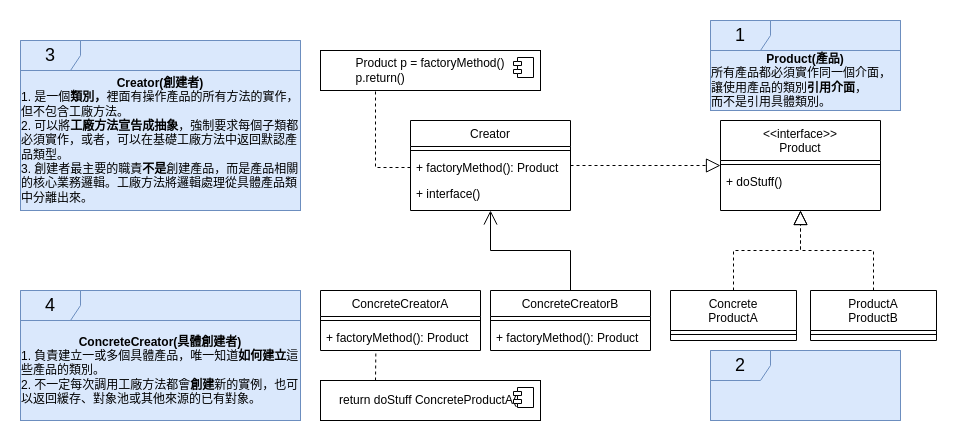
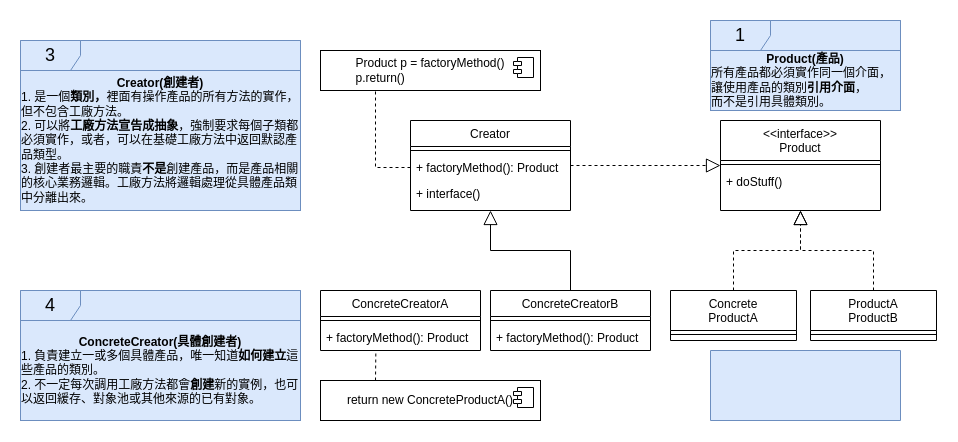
  <mxCell id="0" />
  <mxCell id="1" parent="0" />
  <mxCell id="2" value="Creator" style="swimlane;fontStyle=0;align=center;verticalAlign=top;childLayout=stackLayout;horizontal=1;startSize=26;horizontalStack=0;resizeParent=1;resizeLast=0;collapsible=1;marginBottom=0;rounded=0;shadow=0;strokeWidth=1;" parent="1" vertex="1"><mxGeometry x="410" y="120" width="160" height="90" as="geometry"><mxRectangle x="130" y="380" width="160" height="26" as="alternateBounds" /></mxGeometry></mxCell>
  <mxCell id="3" value="" style="line;html=1;strokeWidth=1;align=left;verticalAlign=middle;spacingTop=-1;spacingLeft=3;spacingRight=3;rotatable=0;labelPosition=right;points=[];portConstraint=eastwest;" parent="2" vertex="1"><mxGeometry y="26" width="160" height="8" as="geometry" /></mxCell>
  <mxCell id="4" value="+ factoryMethod(): Product" style="text;align=left;verticalAlign=top;spacingLeft=4;spacingRight=4;overflow=hidden;rotatable=0;points=[[0,0.5],[1,0.5]];portConstraint=eastwest;fontStyle=0" parent="2" vertex="1"><mxGeometry y="34" width="160" height="26" as="geometry" /></mxCell>
  <mxCell id="5" value="+ interface()" style="text;align=left;verticalAlign=top;spacingLeft=4;spacingRight=4;overflow=hidden;rotatable=0;points=[[0,0.5],[1,0.5]];portConstraint=eastwest;" parent="2" vertex="1"><mxGeometry y="60" width="160" height="26" as="geometry" /></mxCell>
  <mxCell id="6" value="&lt;&lt;interface&gt;&gt;&#10;Product" style="swimlane;fontStyle=0;align=center;verticalAlign=top;childLayout=stackLayout;horizontal=1;startSize=40;horizontalStack=0;resizeParent=1;resizeLast=0;collapsible=1;marginBottom=0;rounded=0;shadow=0;strokeWidth=1;" parent="1" vertex="1"><mxGeometry x="720" y="120" width="160" height="90" as="geometry"><mxRectangle x="130" y="380" width="160" height="26" as="alternateBounds" /></mxGeometry></mxCell>
  <mxCell id="7" value="" style="line;html=1;strokeWidth=1;align=left;verticalAlign=middle;spacingTop=-1;spacingLeft=3;spacingRight=3;rotatable=0;labelPosition=right;points=[];portConstraint=eastwest;" parent="6" vertex="1"><mxGeometry y="40" width="160" height="8" as="geometry" /></mxCell>
  <mxCell id="8" value="+ doStuff()" style="text;align=left;verticalAlign=top;spacingLeft=4;spacingRight=4;overflow=hidden;rotatable=0;points=[[0,0.5],[1,0.5]];portConstraint=eastwest;" parent="6" vertex="1"><mxGeometry y="48" width="160" height="26" as="geometry" /></mxCell>
  <mxCell id="9" value="Concrete&#10;ProductA" style="swimlane;fontStyle=0;align=center;verticalAlign=top;childLayout=stackLayout;horizontal=1;startSize=40;horizontalStack=0;resizeParent=1;resizeLast=0;collapsible=1;marginBottom=0;rounded=0;shadow=0;strokeWidth=1;" parent="1" vertex="1"><mxGeometry x="670" y="290" width="126" height="50" as="geometry"><mxRectangle x="130" y="380" width="160" height="26" as="alternateBounds" /></mxGeometry></mxCell>
  <mxCell id="10" value="" style="line;html=1;strokeWidth=1;align=left;verticalAlign=middle;spacingTop=-1;spacingLeft=3;spacingRight=3;rotatable=0;labelPosition=right;points=[];portConstraint=eastwest;" parent="9" vertex="1"><mxGeometry y="40" width="126" height="8" as="geometry" /></mxCell>
  <mxCell id="11" value="ProductA&#10;ProductB" style="swimlane;fontStyle=0;align=center;verticalAlign=top;childLayout=stackLayout;horizontal=1;startSize=40;horizontalStack=0;resizeParent=1;resizeLast=0;collapsible=1;marginBottom=0;rounded=0;shadow=0;strokeWidth=1;" parent="1" vertex="1"><mxGeometry x="810" y="290" width="126" height="50" as="geometry"><mxRectangle x="130" y="380" width="160" height="26" as="alternateBounds" /></mxGeometry></mxCell>
  <mxCell id="12" value="" style="line;html=1;strokeWidth=1;align=left;verticalAlign=middle;spacingTop=-1;spacingLeft=3;spacingRight=3;rotatable=0;labelPosition=right;points=[];portConstraint=eastwest;" parent="11" vertex="1"><mxGeometry y="40" width="126" height="8" as="geometry" /></mxCell>
  <mxCell id="13" value="ConcreteCreatorA" style="swimlane;fontStyle=0;align=center;verticalAlign=top;childLayout=stackLayout;horizontal=1;startSize=26;horizontalStack=0;resizeParent=1;resizeLast=0;collapsible=1;marginBottom=0;rounded=0;shadow=0;strokeWidth=1;" parent="1" vertex="1"><mxGeometry x="320" y="290" width="160" height="60" as="geometry"><mxRectangle x="130" y="380" width="160" height="26" as="alternateBounds" /></mxGeometry></mxCell>
  <mxCell id="14" value="" style="line;html=1;strokeWidth=1;align=left;verticalAlign=middle;spacingTop=-1;spacingLeft=3;spacingRight=3;rotatable=0;labelPosition=right;points=[];portConstraint=eastwest;" parent="13" vertex="1"><mxGeometry y="26" width="160" height="8" as="geometry" /></mxCell>
  <mxCell id="15" value="+ factoryMethod(): Product" style="text;align=left;verticalAlign=top;spacingLeft=4;spacingRight=4;overflow=hidden;rotatable=0;points=[[0,0.5],[1,0.5]];portConstraint=eastwest;fontStyle=0" parent="13" vertex="1"><mxGeometry y="34" width="160" height="26" as="geometry" /></mxCell>
  <mxCell id="16" value="ConcreteCreatorB" style="swimlane;fontStyle=0;align=center;verticalAlign=top;childLayout=stackLayout;horizontal=1;startSize=26;horizontalStack=0;resizeParent=1;resizeLast=0;collapsible=1;marginBottom=0;rounded=0;shadow=0;strokeWidth=1;" parent="1" vertex="1"><mxGeometry x="490" y="290" width="160" height="60" as="geometry"><mxRectangle x="130" y="380" width="160" height="26" as="alternateBounds" /></mxGeometry></mxCell>
  <mxCell id="17" value="" style="line;html=1;strokeWidth=1;align=left;verticalAlign=middle;spacingTop=-1;spacingLeft=3;spacingRight=3;rotatable=0;labelPosition=right;points=[];portConstraint=eastwest;" parent="16" vertex="1"><mxGeometry y="26" width="160" height="8" as="geometry" /></mxCell>
  <mxCell id="18" value="+ factoryMethod(): Product" style="text;align=left;verticalAlign=top;spacingLeft=4;spacingRight=4;overflow=hidden;rotatable=0;points=[[0,0.5],[1,0.5]];portConstraint=eastwest;fontStyle=0" parent="16" vertex="1"><mxGeometry y="34" width="160" height="26" as="geometry" /></mxCell>
- <mxCell id="19" value="" style="endArrow=open;endFill=0;endSize=12;html=1;rounded=0;edgeStyle=orthogonalEdgeStyle;" parent="1" source="16" target="2" edge="1"><mxGeometry width="160" relative="1" as="geometry"><mxPoint x="410" y="300" as="sourcePoint" /><mxPoint x="500" y="220" as="targetPoint" /></mxGeometry></mxCell>
+ <mxCell id="19" value="" style="endArrow=block;endFill=0;endSize=12;html=1;rounded=0;edgeStyle=orthogonalEdgeStyle;" parent="1" source="16" target="2" edge="1"><mxGeometry width="160" relative="1" as="geometry"><mxPoint x="410" y="300" as="sourcePoint" /><mxPoint x="500" y="220" as="targetPoint" /></mxGeometry></mxCell>
  <mxCell id="20" value="" style="endArrow=block;dashed=1;endFill=0;endSize=12;html=1;rounded=0;edgeStyle=orthogonalEdgeStyle;" parent="1" source="9" target="6" edge="1"><mxGeometry width="160" relative="1" as="geometry"><mxPoint x="674" y="250" as="sourcePoint" /><mxPoint x="830" y="210" as="targetPoint" /></mxGeometry></mxCell>
  <mxCell id="21" value="" style="endArrow=block;dashed=1;endFill=0;endSize=12;html=1;rounded=0;edgeStyle=orthogonalEdgeStyle;" parent="1" source="11" target="6" edge="1"><mxGeometry width="160" relative="1" as="geometry"><mxPoint x="743" y="300" as="sourcePoint" /><mxPoint x="810" y="220" as="targetPoint" /></mxGeometry></mxCell>
  <mxCell id="22" value="" style="endArrow=block;dashed=1;endFill=0;endSize=12;html=1;rounded=0;" parent="1" source="2" target="6" edge="1"><mxGeometry width="160" relative="1" as="geometry"><mxPoint x="883" y="300" as="sourcePoint" /><mxPoint x="810" y="220" as="targetPoint" /></mxGeometry></mxCell>
  <mxCell id="23" value="Product p = factoryMethod()&lt;div style=&quot;text-align: left;&quot;&gt;p.return()&lt;/div&gt;" style="html=1;dropTarget=0;whiteSpace=wrap;" parent="1" vertex="1"><mxGeometry x="320" y="50" width="220" height="40" as="geometry" /></mxCell>
  <mxCell id="24" value="" style="shape=module;jettyWidth=8;jettyHeight=4;" parent="23" vertex="1"><mxGeometry x="1" width="20" height="20" relative="1" as="geometry"><mxPoint x="-27" y="7" as="offset" /></mxGeometry></mxCell>
  <mxCell id="25" value="" style="endArrow=none;dashed=1;html=1;rounded=0;entryX=0.25;entryY=1;entryDx=0;entryDy=0;exitX=0;exitY=0.5;exitDx=0;exitDy=0;edgeStyle=orthogonalEdgeStyle;" parent="1" source="4" target="23" edge="1"><mxGeometry width="50" height="50" relative="1" as="geometry"><mxPoint x="270" y="200" as="sourcePoint" /><mxPoint x="320" y="150" as="targetPoint" /></mxGeometry></mxCell>
- <mxCell id="26" value="return doStuff ConcreteProductA()" style="html=1;dropTarget=0;whiteSpace=wrap;" parent="1" vertex="1"><mxGeometry x="320" y="380" width="220" height="40" as="geometry" /></mxCell>
+ <mxCell id="26" value="return new ConcreteProductA()" style="html=1;dropTarget=0;whiteSpace=wrap;" parent="1" vertex="1"><mxGeometry x="320" y="380" width="220" height="40" as="geometry" /></mxCell>
  <mxCell id="27" value="" style="shape=module;jettyWidth=8;jettyHeight=4;" parent="26" vertex="1"><mxGeometry x="1" width="20" height="20" relative="1" as="geometry"><mxPoint x="-27" y="7" as="offset" /></mxGeometry></mxCell>
  <mxCell id="28" value="" style="endArrow=none;dashed=1;html=1;rounded=0;entryX=0.346;entryY=1.025;entryDx=0;entryDy=0;exitX=0.25;exitY=0;exitDx=0;exitDy=0;entryPerimeter=0;" parent="1" source="26" target="15" edge="1"><mxGeometry width="50" height="50" relative="1" as="geometry"><mxPoint x="425" y="477" as="sourcePoint" /><mxPoint x="390" y="400" as="targetPoint" /></mxGeometry></mxCell>
  <mxCell id="29" value="" style="group" parent="1" vertex="1" connectable="0"><mxGeometry x="20" y="40" width="280" height="170" as="geometry" /></mxCell>
  <mxCell id="30" value="" style="verticalLabelPosition=bottom;verticalAlign=top;html=1;shape=mxgraph.basic.rect;fillColor2=none;strokeWidth=1;size=20;indent=5;fillColor=#dae8fc;strokeColor=#6c8ebf;" parent="29" vertex="1"><mxGeometry width="280.0" height="170" as="geometry" /></mxCell>
  <mxCell id="31" value="&lt;font style=&quot;font-size: 18px;&quot;&gt;3&lt;/font&gt;" style="shape=umlFrame;whiteSpace=wrap;html=1;pointerEvents=0;fillColor=#dae8fc;strokeColor=#6c8ebf;" parent="29" vertex="1"><mxGeometry width="280.0" height="170" as="geometry" /></mxCell>
  <mxCell id="32" value="&lt;b&gt;Creator(創建者)&lt;/b&gt;&lt;div&gt;&lt;div style=&quot;text-align: left;&quot;&gt;&lt;span style=&quot;background-color: initial;&quot;&gt;1. 是一個&lt;b&gt;類別&lt;/b&gt;&lt;/span&gt;&lt;b style=&quot;background-color: initial;&quot;&gt;，&lt;/b&gt;&lt;span style=&quot;background-color: initial;&quot;&gt;裡面有操作產品的所有方法的實作，&lt;/span&gt;&lt;span style=&quot;background-color: initial;&quot;&gt;但不包含工廠方法。&lt;/span&gt;&lt;/div&gt;&lt;div style=&quot;text-align: left;&quot;&gt;2. 可以將&lt;b&gt;工廠方法宣告成抽象&lt;/b&gt;，強制要求每個子類都必須實作，或者，可以在基礎工廠方法中返回默認產品類型。&lt;/div&gt;&lt;div style=&quot;text-align: left;&quot;&gt;3. 創建者最主要的職責&lt;b&gt;不是&lt;/b&gt;創建產品，而是產品相關的核心業務邏輯。工廠方法將邏輯處理從具體產品類中分離出來。&lt;/div&gt;&lt;/div&gt;" style="html=1;whiteSpace=wrap;fillColor=#dae8fc;strokeColor=#6c8ebf;" parent="29" vertex="1"><mxGeometry y="30" width="280" height="140" as="geometry" /></mxCell>
  <mxCell id="33" value="" style="group" parent="1" vertex="1" connectable="0"><mxGeometry x="710" y="20" width="190" height="90" as="geometry" /></mxCell>
  <mxCell id="34" value="" style="verticalLabelPosition=bottom;verticalAlign=top;html=1;shape=mxgraph.basic.rect;fillColor2=none;strokeWidth=1;size=20;indent=5;fillColor=#dae8fc;strokeColor=#6c8ebf;" parent="33" vertex="1"><mxGeometry width="190.0" height="90" as="geometry" /></mxCell>
  <mxCell id="35" value="&lt;font style=&quot;font-size: 18px;&quot;&gt;1&lt;/font&gt;" style="shape=umlFrame;whiteSpace=wrap;html=1;pointerEvents=0;fillColor=#dae8fc;strokeColor=#6c8ebf;" parent="33" vertex="1"><mxGeometry width="190.0" height="90" as="geometry" /></mxCell>
  <mxCell id="36" value="&lt;b&gt;Product(產品)&lt;/b&gt;&lt;div&gt;&lt;div style=&quot;text-align: left;&quot;&gt;&lt;span style=&quot;background-color: initial;&quot;&gt;所有產品都必須實作同一個介面，讓使用產品的類別&lt;b&gt;引用介面&lt;/b&gt;，&lt;br&gt;而不是引用具體類別。&lt;/span&gt;&lt;/div&gt;&lt;/div&gt;" style="html=1;whiteSpace=wrap;fillColor=#dae8fc;strokeColor=#6c8ebf;" parent="33" vertex="1"><mxGeometry y="30" width="190" height="60" as="geometry" /></mxCell>
  <mxCell id="37" value="" style="group" parent="1" vertex="1" connectable="0"><mxGeometry x="710" y="350" width="190" height="70" as="geometry" /></mxCell>
  <mxCell id="38" value="" style="verticalLabelPosition=bottom;verticalAlign=top;html=1;shape=mxgraph.basic.rect;fillColor2=none;strokeWidth=1;size=20;indent=5;fillColor=#dae8fc;strokeColor=#6c8ebf;" parent="37" vertex="1"><mxGeometry width="190.0" height="70" as="geometry" /></mxCell>
- <mxCell id="39" value="&lt;font style=&quot;font-size: 18px;&quot;&gt;2&lt;/font&gt;" style="shape=umlFrame;whiteSpace=wrap;html=1;pointerEvents=0;fillColor=#dae8fc;strokeColor=#6c8ebf;" parent="37" vertex="1"><mxGeometry width="190.0" height="70" as="geometry" /></mxCell>
  <mxCell id="40" value="" style="group" parent="1" vertex="1" connectable="0"><mxGeometry x="20" y="290" width="280" height="130" as="geometry" /></mxCell>
  <mxCell id="41" value="" style="verticalLabelPosition=bottom;verticalAlign=top;html=1;shape=mxgraph.basic.rect;fillColor2=none;strokeWidth=1;size=20;indent=5;fillColor=#dae8fc;strokeColor=#6c8ebf;" parent="40" vertex="1"><mxGeometry width="280.0" height="130" as="geometry" /></mxCell>
  <mxCell id="42" value="&lt;font style=&quot;font-size: 18px;&quot;&gt;4&lt;/font&gt;" style="shape=umlFrame;whiteSpace=wrap;html=1;pointerEvents=0;fillColor=#dae8fc;strokeColor=#6c8ebf;" parent="40" vertex="1"><mxGeometry width="280.0" height="130" as="geometry" /></mxCell>
  <mxCell id="43" value="&lt;b&gt;ConcreteCreator(具體創建者)&lt;/b&gt;&lt;div&gt;&lt;div style=&quot;text-align: left;&quot;&gt;&lt;span style=&quot;background-color: initial;&quot;&gt;1. 負責建立一或多個具體產品，唯一知道&lt;b&gt;如何建立&lt;/b&gt;這些產品的類別。&lt;/span&gt;&lt;/div&gt;&lt;div style=&quot;text-align: left;&quot;&gt;2. 不一定每次調用工廠方法都會&lt;b&gt;創建&lt;/b&gt;新的實例，也可以返回緩存、對象池或其他來源的已有對象。&lt;br&gt;&lt;/div&gt;&lt;/div&gt;" style="html=1;whiteSpace=wrap;fillColor=#dae8fc;strokeColor=#6c8ebf;" parent="40" vertex="1"><mxGeometry y="30" width="280" height="100" as="geometry" /></mxCell>
